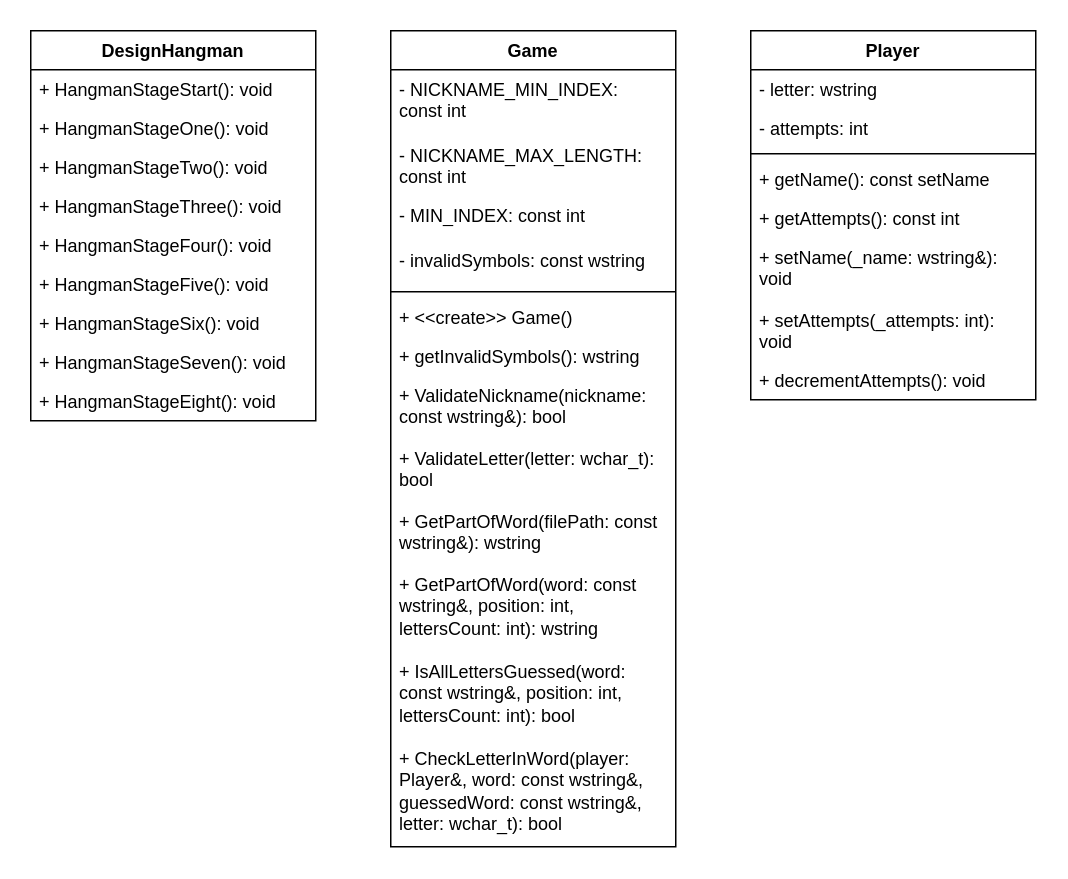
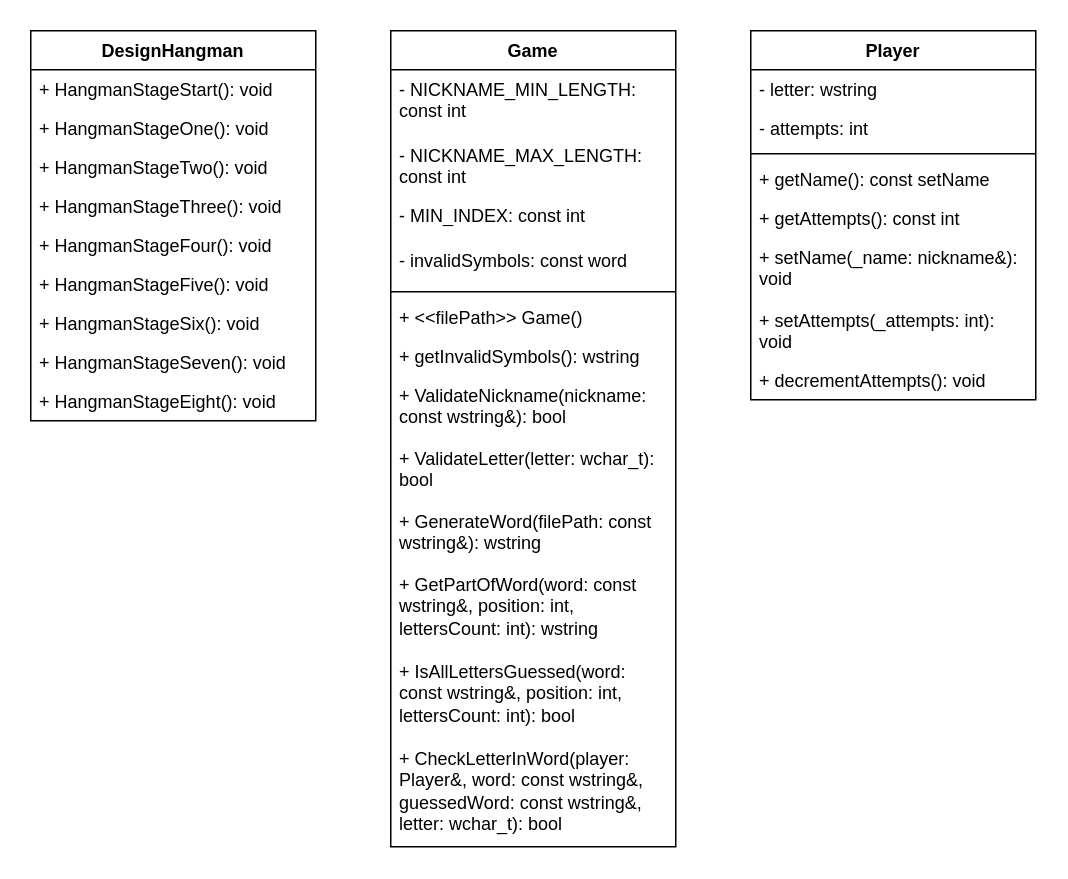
  <mxCell id="0" />
  <mxCell id="1" parent="0" />
  <mxCell id="2" value="DesignHangman" style="swimlane;fontStyle=1;align=center;verticalAlign=top;childLayout=stackLayout;horizontal=1;startSize=26;horizontalStack=0;resizeParent=1;resizeParentMax=0;resizeLast=0;collapsible=1;marginBottom=0;whiteSpace=wrap;html=1;" parent="1" vertex="1"><mxGeometry x="20" y="20" width="190" height="260" as="geometry" /></mxCell>
  <mxCell id="3" value="+&amp;nbsp;HangmanStageStart(): void" style="text;strokeColor=none;fillColor=none;align=left;verticalAlign=top;spacingLeft=4;spacingRight=4;overflow=hidden;rotatable=0;points=[[0,0.5],[1,0.5]];portConstraint=eastwest;whiteSpace=wrap;html=1;" parent="2" vertex="1"><mxGeometry y="26" width="190" height="26" as="geometry" /></mxCell>
  <mxCell id="4" value="+&amp;nbsp;HangmanStageOne(): void" style="text;strokeColor=none;fillColor=none;align=left;verticalAlign=top;spacingLeft=4;spacingRight=4;overflow=hidden;rotatable=0;points=[[0,0.5],[1,0.5]];portConstraint=eastwest;whiteSpace=wrap;html=1;" parent="2" vertex="1"><mxGeometry y="52" width="190" height="26" as="geometry" /></mxCell>
  <mxCell id="5" value="+&amp;nbsp;HangmanStageTwo(): void" style="text;strokeColor=none;fillColor=none;align=left;verticalAlign=top;spacingLeft=4;spacingRight=4;overflow=hidden;rotatable=0;points=[[0,0.5],[1,0.5]];portConstraint=eastwest;whiteSpace=wrap;html=1;" parent="2" vertex="1"><mxGeometry y="78" width="190" height="26" as="geometry" /></mxCell>
  <mxCell id="6" value="+&amp;nbsp;HangmanStageThree(): void" style="text;strokeColor=none;fillColor=none;align=left;verticalAlign=top;spacingLeft=4;spacingRight=4;overflow=hidden;rotatable=0;points=[[0,0.5],[1,0.5]];portConstraint=eastwest;whiteSpace=wrap;html=1;" parent="2" vertex="1"><mxGeometry y="104" width="190" height="26" as="geometry" /></mxCell>
  <mxCell id="7" value="+&amp;nbsp;HangmanStageFour(): void" style="text;strokeColor=none;fillColor=none;align=left;verticalAlign=top;spacingLeft=4;spacingRight=4;overflow=hidden;rotatable=0;points=[[0,0.5],[1,0.5]];portConstraint=eastwest;whiteSpace=wrap;html=1;" parent="2" vertex="1"><mxGeometry y="130" width="190" height="26" as="geometry" /></mxCell>
  <mxCell id="8" value="+&amp;nbsp;HangmanStageFive(): void" style="text;strokeColor=none;fillColor=none;align=left;verticalAlign=top;spacingLeft=4;spacingRight=4;overflow=hidden;rotatable=0;points=[[0,0.5],[1,0.5]];portConstraint=eastwest;whiteSpace=wrap;html=1;" parent="2" vertex="1"><mxGeometry y="156" width="190" height="26" as="geometry" /></mxCell>
  <mxCell id="9" value="+&amp;nbsp;HangmanStageSix(): void" style="text;strokeColor=none;fillColor=none;align=left;verticalAlign=top;spacingLeft=4;spacingRight=4;overflow=hidden;rotatable=0;points=[[0,0.5],[1,0.5]];portConstraint=eastwest;whiteSpace=wrap;html=1;" vertex="1" parent="2"><mxGeometry y="182" width="190" height="26" as="geometry" /></mxCell>
  <mxCell id="10" value="+&amp;nbsp;HangmanStageSeven(): void" style="text;strokeColor=none;fillColor=none;align=left;verticalAlign=top;spacingLeft=4;spacingRight=4;overflow=hidden;rotatable=0;points=[[0,0.5],[1,0.5]];portConstraint=eastwest;whiteSpace=wrap;html=1;" vertex="1" parent="2"><mxGeometry y="208" width="190" height="26" as="geometry" /></mxCell>
  <mxCell id="11" value="+&amp;nbsp;HangmanStageEight(): void" style="text;strokeColor=none;fillColor=none;align=left;verticalAlign=top;spacingLeft=4;spacingRight=4;overflow=hidden;rotatable=0;points=[[0,0.5],[1,0.5]];portConstraint=eastwest;whiteSpace=wrap;html=1;" parent="2" vertex="1"><mxGeometry y="234" width="190" height="26" as="geometry" /></mxCell>
  <mxCell id="12" value="Game" style="swimlane;fontStyle=1;align=center;verticalAlign=top;childLayout=stackLayout;horizontal=1;startSize=26;horizontalStack=0;resizeParent=1;resizeParentMax=0;resizeLast=0;collapsible=1;marginBottom=0;whiteSpace=wrap;html=1;" parent="1" vertex="1"><mxGeometry x="260" y="20" width="190" height="544" as="geometry" /></mxCell>
- <mxCell id="13" value="-&amp;nbsp;NICKNAME_MIN_INDEX: &lt;br&gt;const int" style="text;strokeColor=none;fillColor=none;align=left;verticalAlign=top;spacingLeft=4;spacingRight=4;overflow=hidden;rotatable=0;points=[[0,0.5],[1,0.5]];portConstraint=eastwest;whiteSpace=wrap;html=1;" parent="12" vertex="1"><mxGeometry y="26" width="190" height="44" as="geometry" /></mxCell>
+ <mxCell id="13" value="-&amp;nbsp;NICKNAME_MIN_LENGTH: &lt;br&gt;const int" style="text;strokeColor=none;fillColor=none;align=left;verticalAlign=top;spacingLeft=4;spacingRight=4;overflow=hidden;rotatable=0;points=[[0,0.5],[1,0.5]];portConstraint=eastwest;whiteSpace=wrap;html=1;" parent="12" vertex="1"><mxGeometry y="26" width="190" height="44" as="geometry" /></mxCell>
  <mxCell id="14" value="-&amp;nbsp;NICKNAME_MAX_LENGTH: &lt;br&gt;const int" style="text;strokeColor=none;fillColor=none;align=left;verticalAlign=top;spacingLeft=4;spacingRight=4;overflow=hidden;rotatable=0;points=[[0,0.5],[1,0.5]];portConstraint=eastwest;whiteSpace=wrap;html=1;" parent="12" vertex="1"><mxGeometry y="70" width="190" height="40" as="geometry" /></mxCell>
  <mxCell id="15" value="- MIN_INDEX: const int" style="text;strokeColor=none;fillColor=none;align=left;verticalAlign=top;spacingLeft=4;spacingRight=4;overflow=hidden;rotatable=0;points=[[0,0.5],[1,0.5]];portConstraint=eastwest;whiteSpace=wrap;html=1;" parent="12" vertex="1"><mxGeometry y="110" width="190" height="30" as="geometry" /></mxCell>
- <mxCell id="16" value="-&amp;nbsp;invalidSymbols: const wstring" style="text;strokeColor=none;fillColor=none;align=left;verticalAlign=top;spacingLeft=4;spacingRight=4;overflow=hidden;rotatable=0;points=[[0,0.5],[1,0.5]];portConstraint=eastwest;whiteSpace=wrap;html=1;" parent="12" vertex="1"><mxGeometry y="140" width="190" height="30" as="geometry" /></mxCell>
+ <mxCell id="16" value="-&amp;nbsp;invalidSymbols: const word" style="text;strokeColor=none;fillColor=none;align=left;verticalAlign=top;spacingLeft=4;spacingRight=4;overflow=hidden;rotatable=0;points=[[0,0.5],[1,0.5]];portConstraint=eastwest;whiteSpace=wrap;html=1;" parent="12" vertex="1"><mxGeometry y="140" width="190" height="30" as="geometry" /></mxCell>
  <mxCell id="17" value="" style="line;strokeWidth=1;fillColor=none;align=left;verticalAlign=middle;spacingTop=-1;spacingLeft=3;spacingRight=3;rotatable=0;labelPosition=right;points=[];portConstraint=eastwest;strokeColor=inherit;" parent="12" vertex="1"><mxGeometry y="170" width="190" height="8" as="geometry" /></mxCell>
- <mxCell id="18" value="+ &amp;lt;&amp;lt;create&amp;gt;&amp;gt;&amp;nbsp;Game()" style="text;strokeColor=none;fillColor=none;align=left;verticalAlign=top;spacingLeft=4;spacingRight=4;overflow=hidden;rotatable=0;points=[[0,0.5],[1,0.5]];portConstraint=eastwest;whiteSpace=wrap;html=1;" parent="12" vertex="1"><mxGeometry y="178" width="190" height="26" as="geometry" /></mxCell>
+ <mxCell id="18" value="+ &amp;lt;&amp;lt;filePath&amp;gt;&amp;gt;&amp;nbsp;Game()" style="text;strokeColor=none;fillColor=none;align=left;verticalAlign=top;spacingLeft=4;spacingRight=4;overflow=hidden;rotatable=0;points=[[0,0.5],[1,0.5]];portConstraint=eastwest;whiteSpace=wrap;html=1;" parent="12" vertex="1"><mxGeometry y="178" width="190" height="26" as="geometry" /></mxCell>
  <mxCell id="19" value="+ getInvalidSymbols(): wstring" style="text;strokeColor=none;fillColor=none;align=left;verticalAlign=top;spacingLeft=4;spacingRight=4;overflow=hidden;rotatable=0;points=[[0,0.5],[1,0.5]];portConstraint=eastwest;whiteSpace=wrap;html=1;" parent="12" vertex="1"><mxGeometry y="204" width="190" height="26" as="geometry" /></mxCell>
  <mxCell id="20" value="+ ValidateNickname(nickname: const wstring&amp;amp;): bool" style="text;strokeColor=none;fillColor=none;align=left;verticalAlign=top;spacingLeft=4;spacingRight=4;overflow=hidden;rotatable=0;points=[[0,0.5],[1,0.5]];portConstraint=eastwest;whiteSpace=wrap;html=1;" parent="12" vertex="1"><mxGeometry y="230" width="190" height="42" as="geometry" /></mxCell>
  <mxCell id="21" value="+ ValidateLetter(letter: wchar_t): bool" style="text;strokeColor=none;fillColor=none;align=left;verticalAlign=top;spacingLeft=4;spacingRight=4;overflow=hidden;rotatable=0;points=[[0,0.5],[1,0.5]];portConstraint=eastwest;whiteSpace=wrap;html=1;" vertex="1" parent="12"><mxGeometry y="272" width="190" height="42" as="geometry" /></mxCell>
- <mxCell id="22" value="+ GetPartOfWord(filePath: const wstring&amp;amp;): wstring" style="text;strokeColor=none;fillColor=none;align=left;verticalAlign=top;spacingLeft=4;spacingRight=4;overflow=hidden;rotatable=0;points=[[0,0.5],[1,0.5]];portConstraint=eastwest;whiteSpace=wrap;html=1;" parent="12" vertex="1"><mxGeometry y="314" width="190" height="42" as="geometry" /></mxCell>
+ <mxCell id="22" value="+ GenerateWord(filePath: const wstring&amp;amp;): wstring" style="text;strokeColor=none;fillColor=none;align=left;verticalAlign=top;spacingLeft=4;spacingRight=4;overflow=hidden;rotatable=0;points=[[0,0.5],[1,0.5]];portConstraint=eastwest;whiteSpace=wrap;html=1;" parent="12" vertex="1"><mxGeometry y="314" width="190" height="42" as="geometry" /></mxCell>
  <mxCell id="23" value="+ GetPartOfWord(word: const wstring&amp;amp;, position: int, lettersCount: int): wstring" style="text;strokeColor=none;fillColor=none;align=left;verticalAlign=top;spacingLeft=4;spacingRight=4;overflow=hidden;rotatable=0;points=[[0,0.5],[1,0.5]];portConstraint=eastwest;whiteSpace=wrap;html=1;" parent="12" vertex="1"><mxGeometry y="356" width="190" height="58" as="geometry" /></mxCell>
  <mxCell id="24" value="+ IsAllLettersGuessed(word: const wstring&amp;amp;, position: int, lettersCount: int): bool" style="text;strokeColor=none;fillColor=none;align=left;verticalAlign=top;spacingLeft=4;spacingRight=4;overflow=hidden;rotatable=0;points=[[0,0.5],[1,0.5]];portConstraint=eastwest;whiteSpace=wrap;html=1;" parent="12" vertex="1"><mxGeometry y="414" width="190" height="58" as="geometry" /></mxCell>
  <mxCell id="25" value="+ CheckLetterInWord(player: Player&amp;amp;, word: const wstring&amp;amp;, guessedWord: const wstring&amp;amp;,&lt;br&gt;letter: wchar_t): bool" style="text;strokeColor=none;fillColor=none;align=left;verticalAlign=top;spacingLeft=4;spacingRight=4;overflow=hidden;rotatable=0;points=[[0,0.5],[1,0.5]];portConstraint=eastwest;whiteSpace=wrap;html=1;" parent="12" vertex="1"><mxGeometry y="472" width="190" height="72" as="geometry" /></mxCell>
  <mxCell id="26" value="Player" style="swimlane;fontStyle=1;align=center;verticalAlign=top;childLayout=stackLayout;horizontal=1;startSize=26;horizontalStack=0;resizeParent=1;resizeParentMax=0;resizeLast=0;collapsible=1;marginBottom=0;whiteSpace=wrap;html=1;" parent="1" vertex="1"><mxGeometry x="500" y="20" width="190" height="246" as="geometry" /></mxCell>
  <mxCell id="27" value="- letter: wstring" style="text;strokeColor=none;fillColor=none;align=left;verticalAlign=top;spacingLeft=4;spacingRight=4;overflow=hidden;rotatable=0;points=[[0,0.5],[1,0.5]];portConstraint=eastwest;whiteSpace=wrap;html=1;" parent="26" vertex="1"><mxGeometry y="26" width="190" height="26" as="geometry" /></mxCell>
  <mxCell id="28" value="- attempts: int" style="text;strokeColor=none;fillColor=none;align=left;verticalAlign=top;spacingLeft=4;spacingRight=4;overflow=hidden;rotatable=0;points=[[0,0.5],[1,0.5]];portConstraint=eastwest;whiteSpace=wrap;html=1;" parent="26" vertex="1"><mxGeometry y="52" width="190" height="26" as="geometry" /></mxCell>
  <mxCell id="29" value="" style="line;strokeWidth=1;fillColor=none;align=left;verticalAlign=middle;spacingTop=-1;spacingLeft=3;spacingRight=3;rotatable=0;labelPosition=right;points=[];portConstraint=eastwest;strokeColor=inherit;" parent="26" vertex="1"><mxGeometry y="78" width="190" height="8" as="geometry" /></mxCell>
  <mxCell id="30" value="+&amp;nbsp;getName(): const setName" style="text;strokeColor=none;fillColor=none;align=left;verticalAlign=top;spacingLeft=4;spacingRight=4;overflow=hidden;rotatable=0;points=[[0,0.5],[1,0.5]];portConstraint=eastwest;whiteSpace=wrap;html=1;" parent="26" vertex="1"><mxGeometry y="86" width="190" height="26" as="geometry" /></mxCell>
  <mxCell id="31" value="+&amp;nbsp;getAttempts(): const int" style="text;strokeColor=none;fillColor=none;align=left;verticalAlign=top;spacingLeft=4;spacingRight=4;overflow=hidden;rotatable=0;points=[[0,0.5],[1,0.5]];portConstraint=eastwest;whiteSpace=wrap;html=1;" parent="26" vertex="1"><mxGeometry y="112" width="190" height="26" as="geometry" /></mxCell>
- <mxCell id="32" value="+&amp;nbsp;setName(_name: wstring&amp;amp;): void" style="text;strokeColor=none;fillColor=none;align=left;verticalAlign=top;spacingLeft=4;spacingRight=4;overflow=hidden;rotatable=0;points=[[0,0.5],[1,0.5]];portConstraint=eastwest;whiteSpace=wrap;html=1;" parent="26" vertex="1"><mxGeometry y="138" width="190" height="42" as="geometry" /></mxCell>
+ <mxCell id="32" value="+&amp;nbsp;setName(_name: nickname&amp;amp;): void" style="text;strokeColor=none;fillColor=none;align=left;verticalAlign=top;spacingLeft=4;spacingRight=4;overflow=hidden;rotatable=0;points=[[0,0.5],[1,0.5]];portConstraint=eastwest;whiteSpace=wrap;html=1;" parent="26" vertex="1"><mxGeometry y="138" width="190" height="42" as="geometry" /></mxCell>
  <mxCell id="33" value="+&amp;nbsp;setAttempts(_attempts: int): void" style="text;strokeColor=none;fillColor=none;align=left;verticalAlign=top;spacingLeft=4;spacingRight=4;overflow=hidden;rotatable=0;points=[[0,0.5],[1,0.5]];portConstraint=eastwest;whiteSpace=wrap;html=1;" parent="26" vertex="1"><mxGeometry y="180" width="190" height="40" as="geometry" /></mxCell>
  <mxCell id="34" value="+&amp;nbsp;decrementAttempts(): void" style="text;strokeColor=none;fillColor=none;align=left;verticalAlign=top;spacingLeft=4;spacingRight=4;overflow=hidden;rotatable=0;points=[[0,0.5],[1,0.5]];portConstraint=eastwest;whiteSpace=wrap;html=1;" parent="26" vertex="1"><mxGeometry y="220" width="190" height="26" as="geometry" /></mxCell>
